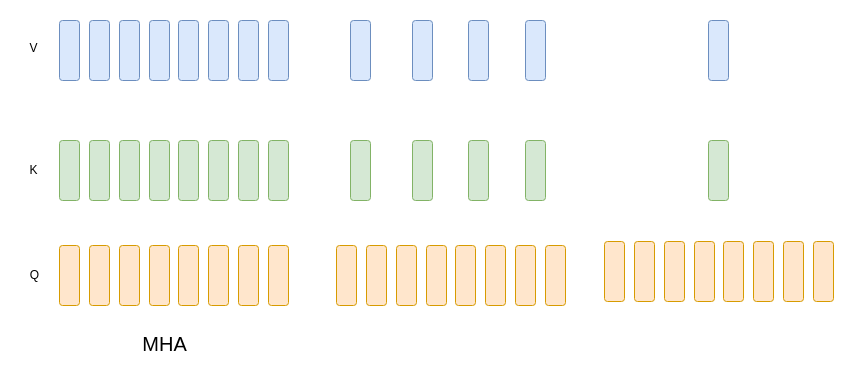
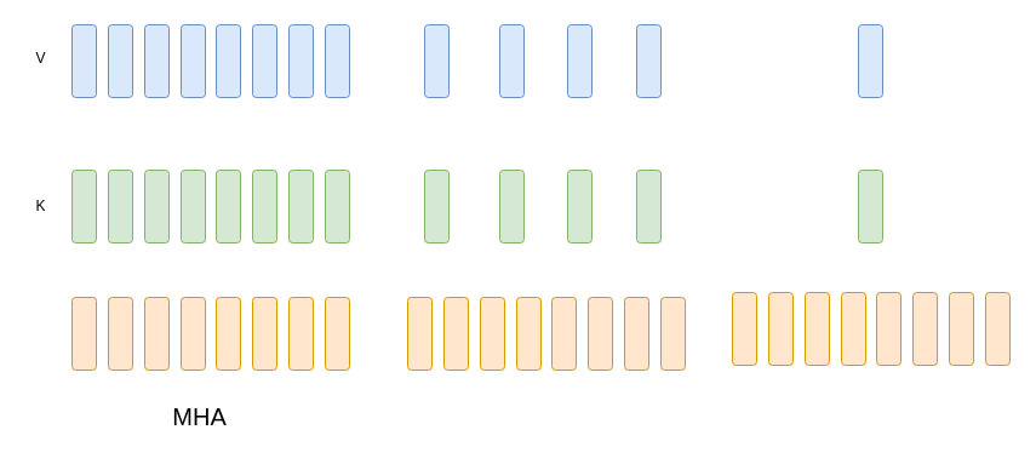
  <mxCell id="0" />
  <mxCell id="1" parent="0" />
- <mxCell id="2" value="Q" style="text;html=1;align=center;verticalAlign=middle;resizable=0;points=[];autosize=1;strokeColor=none;fillColor=none;" vertex="1" parent="1"><mxGeometry x="20" y="262" width="27" height="26" as="geometry" /></mxCell>
  <mxCell id="3" value="K" style="text;html=1;align=center;verticalAlign=middle;resizable=0;points=[];autosize=1;strokeColor=none;fillColor=none;" vertex="1" parent="1"><mxGeometry x="20" y="157" width="26" height="26" as="geometry" /></mxCell>
  <mxCell id="4" value="V" style="text;html=1;align=center;verticalAlign=middle;resizable=0;points=[];autosize=1;strokeColor=none;fillColor=none;" vertex="1" parent="1"><mxGeometry x="20" y="35" width="26" height="26" as="geometry" /></mxCell>
  <mxCell id="5" value="" style="rounded=1;whiteSpace=wrap;html=1;container=0;fillColor=#dae8fc;strokeColor=#6c8ebf;" vertex="1" parent="1"><mxGeometry x="59" y="20" width="20" height="60" as="geometry" /></mxCell>
  <mxCell id="6" value="" style="rounded=1;whiteSpace=wrap;html=1;container=0;fillColor=#dae8fc;strokeColor=#6c8ebf;" vertex="1" parent="1"><mxGeometry x="119" y="20" width="20" height="60" as="geometry" /></mxCell>
  <mxCell id="7" value="" style="rounded=1;whiteSpace=wrap;html=1;container=0;fillColor=#dae8fc;strokeColor=#6c8ebf;" vertex="1" parent="1"><mxGeometry x="89" y="20" width="20" height="60" as="geometry" /></mxCell>
  <mxCell id="8" value="" style="rounded=1;whiteSpace=wrap;html=1;container=0;fillColor=#dae8fc;strokeColor=#6c8ebf;" vertex="1" parent="1"><mxGeometry x="178" y="20" width="20" height="60" as="geometry" /></mxCell>
  <mxCell id="9" value="" style="rounded=1;whiteSpace=wrap;html=1;container=0;fillColor=#dae8fc;strokeColor=#6c8ebf;" vertex="1" parent="1"><mxGeometry x="238" y="20" width="20" height="60" as="geometry" /></mxCell>
  <mxCell id="10" value="" style="rounded=1;whiteSpace=wrap;html=1;container=0;fillColor=#dae8fc;strokeColor=#6c8ebf;" vertex="1" parent="1"><mxGeometry x="268" y="20" width="20" height="60" as="geometry" /></mxCell>
  <mxCell id="11" value="" style="rounded=1;whiteSpace=wrap;html=1;container=0;fillColor=#dae8fc;strokeColor=#6c8ebf;" vertex="1" parent="1"><mxGeometry x="149" y="20" width="20" height="60" as="geometry" /></mxCell>
  <mxCell id="12" value="" style="rounded=1;whiteSpace=wrap;html=1;container=0;fillColor=#dae8fc;strokeColor=#6c8ebf;" vertex="1" parent="1"><mxGeometry x="208" y="20" width="20" height="60" as="geometry" /></mxCell>
  <mxCell id="13" value="" style="rounded=1;whiteSpace=wrap;html=1;container=0;fillColor=#d5e8d4;strokeColor=#82b366;" vertex="1" parent="1"><mxGeometry x="59" y="140" width="20" height="60" as="geometry" /></mxCell>
  <mxCell id="14" value="" style="rounded=1;whiteSpace=wrap;html=1;container=0;fillColor=#d5e8d4;strokeColor=#82b366;" vertex="1" parent="1"><mxGeometry x="119" y="140" width="20" height="60" as="geometry" /></mxCell>
  <mxCell id="15" value="" style="rounded=1;whiteSpace=wrap;html=1;container=0;fillColor=#d5e8d4;strokeColor=#82b366;" vertex="1" parent="1"><mxGeometry x="89" y="140" width="20" height="60" as="geometry" /></mxCell>
  <mxCell id="16" value="" style="rounded=1;whiteSpace=wrap;html=1;container=0;fillColor=#d5e8d4;strokeColor=#82b366;" vertex="1" parent="1"><mxGeometry x="178" y="140" width="20" height="60" as="geometry" /></mxCell>
  <mxCell id="17" value="" style="rounded=1;whiteSpace=wrap;html=1;container=0;fillColor=#d5e8d4;strokeColor=#82b366;" vertex="1" parent="1"><mxGeometry x="238" y="140" width="20" height="60" as="geometry" /></mxCell>
  <mxCell id="18" value="" style="rounded=1;whiteSpace=wrap;html=1;container=0;fillColor=#d5e8d4;strokeColor=#82b366;" vertex="1" parent="1"><mxGeometry x="268" y="140" width="20" height="60" as="geometry" /></mxCell>
  <mxCell id="19" value="" style="rounded=1;whiteSpace=wrap;html=1;container=0;fillColor=#d5e8d4;strokeColor=#82b366;" vertex="1" parent="1"><mxGeometry x="149" y="140" width="20" height="60" as="geometry" /></mxCell>
  <mxCell id="20" value="" style="rounded=1;whiteSpace=wrap;html=1;container=0;fillColor=#d5e8d4;strokeColor=#82b366;" vertex="1" parent="1"><mxGeometry x="208" y="140" width="20" height="60" as="geometry" /></mxCell>
  <mxCell id="21" value="" style="rounded=1;whiteSpace=wrap;html=1;container=0;fillColor=#ffe6cc;strokeColor=#d79b00;" vertex="1" parent="1"><mxGeometry x="59" y="245" width="20" height="60" as="geometry" /></mxCell>
  <mxCell id="22" value="" style="rounded=1;whiteSpace=wrap;html=1;container=0;fillColor=#ffe6cc;strokeColor=#d79b00;" vertex="1" parent="1"><mxGeometry x="119" y="245" width="20" height="60" as="geometry" /></mxCell>
  <mxCell id="23" value="" style="rounded=1;whiteSpace=wrap;html=1;container=0;fillColor=#ffe6cc;strokeColor=#d79b00;" vertex="1" parent="1"><mxGeometry x="89" y="245" width="20" height="60" as="geometry" /></mxCell>
  <mxCell id="24" value="" style="rounded=1;whiteSpace=wrap;html=1;container=0;fillColor=#ffe6cc;strokeColor=#d79b00;" vertex="1" parent="1"><mxGeometry x="178" y="245" width="20" height="60" as="geometry" /></mxCell>
  <mxCell id="25" value="" style="rounded=1;whiteSpace=wrap;html=1;container=0;fillColor=#ffe6cc;strokeColor=#d79b00;" vertex="1" parent="1"><mxGeometry x="238" y="245" width="20" height="60" as="geometry" /></mxCell>
  <mxCell id="26" value="" style="rounded=1;whiteSpace=wrap;html=1;container=0;fillColor=#ffe6cc;strokeColor=#d79b00;" vertex="1" parent="1"><mxGeometry x="268" y="245" width="20" height="60" as="geometry" /></mxCell>
  <mxCell id="27" value="" style="rounded=1;whiteSpace=wrap;html=1;container=0;fillColor=#ffe6cc;strokeColor=#d79b00;" vertex="1" parent="1"><mxGeometry x="149" y="245" width="20" height="60" as="geometry" /></mxCell>
  <mxCell id="28" value="" style="rounded=1;whiteSpace=wrap;html=1;container=0;fillColor=#ffe6cc;strokeColor=#d79b00;" vertex="1" parent="1"><mxGeometry x="208" y="245" width="20" height="60" as="geometry" /></mxCell>
  <mxCell id="29" value="" style="rounded=1;whiteSpace=wrap;html=1;container=0;fillColor=#d5e8d4;strokeColor=#82b366;" vertex="1" parent="1"><mxGeometry x="350" y="140" width="20" height="60" as="geometry" /></mxCell>
  <mxCell id="30" value="" style="rounded=1;whiteSpace=wrap;html=1;container=0;fillColor=#d5e8d4;strokeColor=#82b366;" vertex="1" parent="1"><mxGeometry x="468" y="140" width="20" height="60" as="geometry" /></mxCell>
  <mxCell id="31" value="" style="rounded=1;whiteSpace=wrap;html=1;container=0;fillColor=#d5e8d4;strokeColor=#82b366;" vertex="1" parent="1"><mxGeometry x="525" y="140" width="20" height="60" as="geometry" /></mxCell>
  <mxCell id="32" value="" style="rounded=1;whiteSpace=wrap;html=1;container=0;fillColor=#d5e8d4;strokeColor=#82b366;" vertex="1" parent="1"><mxGeometry x="412" y="140" width="20" height="60" as="geometry" /></mxCell>
  <mxCell id="33" value="" style="rounded=1;whiteSpace=wrap;html=1;container=0;fillColor=#ffe6cc;strokeColor=#d79b00;" vertex="1" parent="1"><mxGeometry x="336" y="245" width="20" height="60" as="geometry" /></mxCell>
  <mxCell id="34" value="" style="rounded=1;whiteSpace=wrap;html=1;container=0;fillColor=#ffe6cc;strokeColor=#d79b00;" vertex="1" parent="1"><mxGeometry x="396" y="245" width="20" height="60" as="geometry" /></mxCell>
  <mxCell id="35" value="" style="rounded=1;whiteSpace=wrap;html=1;container=0;fillColor=#ffe6cc;strokeColor=#d79b00;" vertex="1" parent="1"><mxGeometry x="366" y="245" width="20" height="60" as="geometry" /></mxCell>
  <mxCell id="36" value="" style="rounded=1;whiteSpace=wrap;html=1;container=0;fillColor=#ffe6cc;strokeColor=#d79b00;" vertex="1" parent="1"><mxGeometry x="455" y="245" width="20" height="60" as="geometry" /></mxCell>
  <mxCell id="37" value="" style="rounded=1;whiteSpace=wrap;html=1;container=0;fillColor=#ffe6cc;strokeColor=#d79b00;" vertex="1" parent="1"><mxGeometry x="515" y="245" width="20" height="60" as="geometry" /></mxCell>
  <mxCell id="38" value="" style="rounded=1;whiteSpace=wrap;html=1;container=0;fillColor=#ffe6cc;strokeColor=#d79b00;" vertex="1" parent="1"><mxGeometry x="545" y="245" width="20" height="60" as="geometry" /></mxCell>
  <mxCell id="39" value="" style="rounded=1;whiteSpace=wrap;html=1;container=0;fillColor=#ffe6cc;strokeColor=#d79b00;" vertex="1" parent="1"><mxGeometry x="426" y="245" width="20" height="60" as="geometry" /></mxCell>
  <mxCell id="40" value="" style="rounded=1;whiteSpace=wrap;html=1;container=0;fillColor=#ffe6cc;strokeColor=#d79b00;" vertex="1" parent="1"><mxGeometry x="485" y="245" width="20" height="60" as="geometry" /></mxCell>
  <mxCell id="41" value="" style="rounded=1;whiteSpace=wrap;html=1;container=0;fillColor=#dae8fc;strokeColor=#6c8ebf;" vertex="1" parent="1"><mxGeometry x="708" y="20" width="20" height="60" as="geometry" /></mxCell>
  <mxCell id="42" value="" style="rounded=1;whiteSpace=wrap;html=1;container=0;fillColor=#d5e8d4;strokeColor=#82b366;" vertex="1" parent="1"><mxGeometry x="708" y="140" width="20" height="60" as="geometry" /></mxCell>
  <mxCell id="43" value="" style="rounded=1;whiteSpace=wrap;html=1;container=0;fillColor=#ffe6cc;strokeColor=#d79b00;" vertex="1" parent="1"><mxGeometry x="604" y="241" width="20" height="60" as="geometry" /></mxCell>
  <mxCell id="44" value="" style="rounded=1;whiteSpace=wrap;html=1;container=0;fillColor=#ffe6cc;strokeColor=#d79b00;" vertex="1" parent="1"><mxGeometry x="664" y="241" width="20" height="60" as="geometry" /></mxCell>
  <mxCell id="45" value="" style="rounded=1;whiteSpace=wrap;html=1;container=0;fillColor=#ffe6cc;strokeColor=#d79b00;" vertex="1" parent="1"><mxGeometry x="634" y="241" width="20" height="60" as="geometry" /></mxCell>
  <mxCell id="46" value="" style="rounded=1;whiteSpace=wrap;html=1;container=0;fillColor=#ffe6cc;strokeColor=#d79b00;" vertex="1" parent="1"><mxGeometry x="723" y="241" width="20" height="60" as="geometry" /></mxCell>
  <mxCell id="47" value="" style="rounded=1;whiteSpace=wrap;html=1;container=0;fillColor=#ffe6cc;strokeColor=#d79b00;" vertex="1" parent="1"><mxGeometry x="783" y="241" width="20" height="60" as="geometry" /></mxCell>
  <mxCell id="48" value="" style="rounded=1;whiteSpace=wrap;html=1;container=0;fillColor=#ffe6cc;strokeColor=#d79b00;" vertex="1" parent="1"><mxGeometry x="813" y="241" width="20" height="60" as="geometry" /></mxCell>
  <mxCell id="49" value="" style="rounded=1;whiteSpace=wrap;html=1;container=0;fillColor=#ffe6cc;strokeColor=#d79b00;" vertex="1" parent="1"><mxGeometry x="694" y="241" width="20" height="60" as="geometry" /></mxCell>
  <mxCell id="50" value="" style="rounded=1;whiteSpace=wrap;html=1;container=0;fillColor=#ffe6cc;strokeColor=#d79b00;" vertex="1" parent="1"><mxGeometry x="753" y="241" width="20" height="60" as="geometry" /></mxCell>
  <mxCell id="51" value="" style="rounded=1;whiteSpace=wrap;html=1;container=0;fillColor=#dae8fc;strokeColor=#6c8ebf;" vertex="1" parent="1"><mxGeometry x="350" y="20" width="20" height="60" as="geometry" /></mxCell>
  <mxCell id="52" value="" style="rounded=1;whiteSpace=wrap;html=1;container=0;fillColor=#dae8fc;strokeColor=#6c8ebf;" vertex="1" parent="1"><mxGeometry x="468" y="20" width="20" height="60" as="geometry" /></mxCell>
  <mxCell id="53" value="" style="rounded=1;whiteSpace=wrap;html=1;container=0;fillColor=#dae8fc;strokeColor=#6c8ebf;" vertex="1" parent="1"><mxGeometry x="525" y="20" width="20" height="60" as="geometry" /></mxCell>
  <mxCell id="54" value="" style="rounded=1;whiteSpace=wrap;html=1;container=0;fillColor=#dae8fc;strokeColor=#6c8ebf;" vertex="1" parent="1"><mxGeometry x="412" y="20" width="20" height="60" as="geometry" /></mxCell>
  <mxCell id="55" value="&lt;font style=&quot;font-size: 20px;&quot;&gt;MHA&lt;/font&gt;" style="text;html=1;align=center;verticalAlign=middle;resizable=0;points=[];autosize=1;strokeColor=none;fillColor=none;" vertex="1" parent="1"><mxGeometry x="133" y="325" width="62" height="36" as="geometry" /></mxCell>
